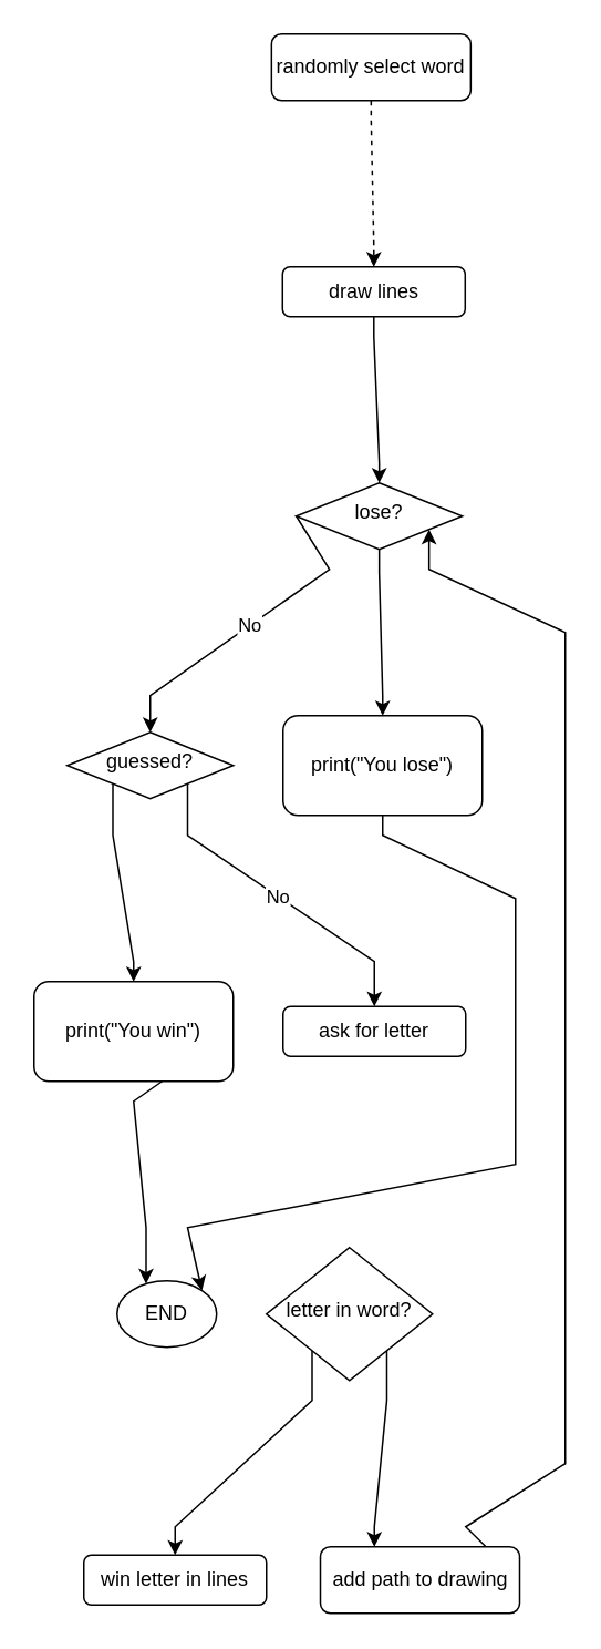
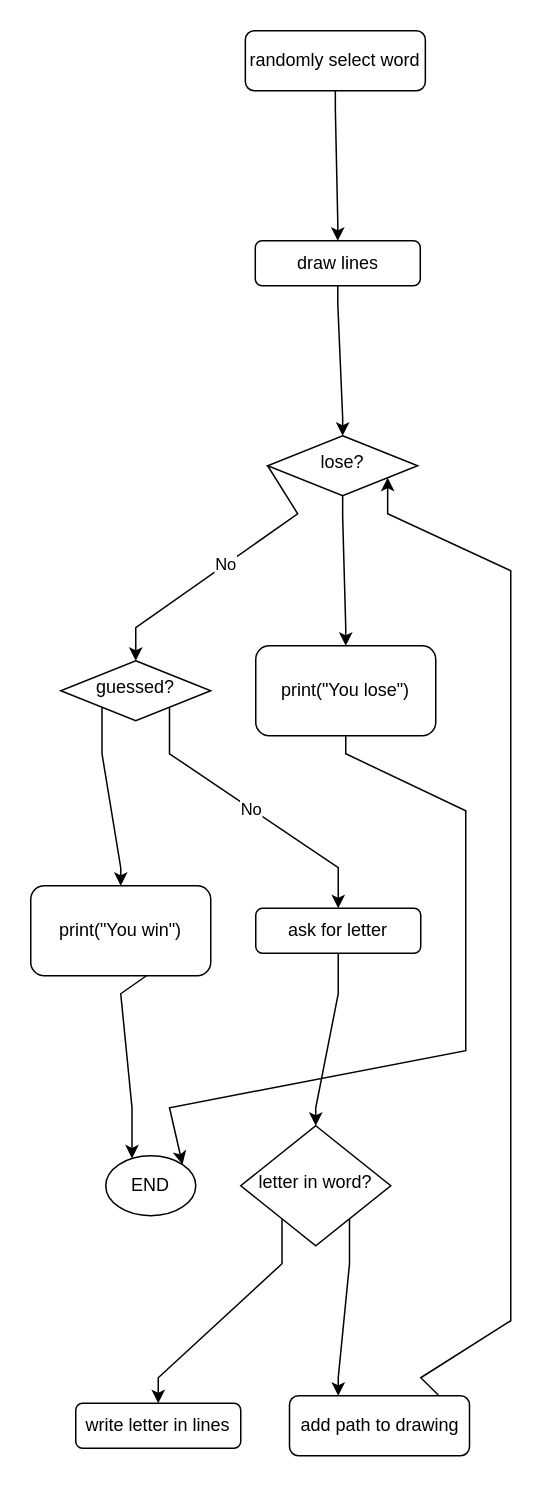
  <mxCell id="0" />
  <mxCell id="1" parent="0" />
  <mxCell id="2" value="" style="edgeStyle=orthogonalEdgeStyle;rounded=0;orthogonalLoop=1;jettySize=auto;html=1;noEdgeStyle=1;orthogonal=1;" edge="1" parent="1" source="4" target="6"><mxGeometry relative="1" as="geometry"><Array as="points"><mxPoint x="232.5" y="842" /><mxPoint x="225" y="918" /></Array></mxGeometry></mxCell>
  <mxCell id="3" value="" style="edgeStyle=orthogonalEdgeStyle;rounded=0;orthogonalLoop=1;jettySize=auto;html=1;noEdgeStyle=1;orthogonal=1;" edge="1" parent="1" source="4" target="16"><mxGeometry relative="1" as="geometry"><Array as="points"><mxPoint x="187.5" y="842" /><mxPoint x="105" y="918" /></Array></mxGeometry></mxCell>
  <mxCell id="4" value="letter in word?" style="rhombus;whiteSpace=wrap;html=1;shadow=0;fontFamily=Helvetica;fontSize=12;align=center;strokeWidth=1;spacing=6;spacingTop=-4;" parent="1" vertex="1"><mxGeometry x="160" y="750" width="100" height="80" as="geometry" /></mxCell>
  <mxCell id="5" style="edgeStyle=orthogonalEdgeStyle;rounded=0;orthogonalLoop=1;jettySize=auto;html=1;exitX=1;exitY=0.5;exitDx=0;exitDy=0;noEdgeStyle=1;orthogonal=1;" edge="1" parent="1" source="6" target="9"><mxGeometry relative="1" as="geometry"><mxPoint x="830" y="-90" as="targetPoint" /><Array as="points"><mxPoint x="280" y="918" /><mxPoint x="340" y="880" /><mxPoint x="340" y="700" /><mxPoint x="340" y="700" /><mxPoint x="340" y="540" /><mxPoint x="340" y="540" /><mxPoint x="340" y="380" /><mxPoint x="257.945" y="342" /></Array></mxGeometry></mxCell>
  <mxCell id="6" value="add path to drawing" style="rounded=1;whiteSpace=wrap;html=1;fontSize=12;glass=0;strokeWidth=1;shadow=0;" parent="1" vertex="1"><mxGeometry x="192.5" y="930" width="120" height="40" as="geometry" /></mxCell>
  <mxCell id="7" value="No" style="edgeStyle=orthogonalEdgeStyle;rounded=0;orthogonalLoop=1;jettySize=auto;html=1;exitX=0;exitY=0.5;exitDx=0;exitDy=0;entryX=0.5;entryY=0;entryDx=0;entryDy=0;noEdgeStyle=1;orthogonal=1;" edge="1" parent="1" source="9" target="22"><mxGeometry relative="1" as="geometry"><mxPoint x="400" y="30" as="targetPoint" /><Array as="points"><mxPoint x="197.945" y="342" /><mxPoint x="90" y="418" /></Array></mxGeometry></mxCell>
  <mxCell id="8" value="" style="edgeStyle=orthogonalEdgeStyle;rounded=0;orthogonalLoop=1;jettySize=auto;html=1;noEdgeStyle=1;orthogonal=1;" edge="1" parent="1" source="9" target="19"><mxGeometry relative="1" as="geometry"><Array as="points"><mxPoint x="227.945" y="344" /><mxPoint x="230" y="418" /></Array></mxGeometry></mxCell>
  <mxCell id="9" value="lose?" style="rhombus;whiteSpace=wrap;html=1;shadow=0;fontFamily=Helvetica;fontSize=12;align=center;strokeWidth=1;spacing=6;spacingTop=-4;" parent="1" vertex="1"><mxGeometry x="177.945" y="290" width="100" height="40" as="geometry" /></mxCell>
+ <mxCell id="10" value="" style="edgeStyle=orthogonalEdgeStyle;rounded=0;orthogonalLoop=1;jettySize=auto;html=1;noEdgeStyle=1;orthogonal=1;" edge="1" parent="1" source="11" target="4"><mxGeometry relative="1" as="geometry"><Array as="points"><mxPoint x="225" y="662" /><mxPoint x="210" y="738" /></Array></mxGeometry></mxCell>
  <mxCell id="11" value="ask for letter" style="rounded=1;whiteSpace=wrap;html=1;" vertex="1" parent="1"><mxGeometry x="170" y="605" width="110" height="30" as="geometry" /></mxCell>
- <mxCell id="12" value="" style="edgeStyle=orthogonalEdgeStyle;rounded=0;orthogonalLoop=1;jettySize=auto;html=1;noEdgeStyle=1;orthogonal=1;dashed=1;" edge="1" parent="1" source="13" target="15"><mxGeometry relative="1" as="geometry"><Array as="points"><mxPoint x="223.057" y="72" /><mxPoint x="224.686" y="148" /></Array></mxGeometry></mxCell>
+ <mxCell id="12" value="" style="edgeStyle=orthogonalEdgeStyle;rounded=0;orthogonalLoop=1;jettySize=auto;html=1;noEdgeStyle=1;orthogonal=1;" edge="1" parent="1" source="13" target="15"><mxGeometry relative="1" as="geometry"><Array as="points"><mxPoint x="223.057" y="72" /><mxPoint x="224.686" y="148" /></Array></mxGeometry></mxCell>
  <mxCell id="13" value="randomly select word" style="rounded=1;whiteSpace=wrap;html=1;" vertex="1" parent="1"><mxGeometry x="163.057" y="20" width="120" height="40" as="geometry" /></mxCell>
  <mxCell id="14" value="" style="edgeStyle=orthogonalEdgeStyle;rounded=0;orthogonalLoop=1;jettySize=auto;html=1;noEdgeStyle=1;orthogonal=1;" edge="1" parent="1" source="15" target="9"><mxGeometry relative="1" as="geometry"><Array as="points"><mxPoint x="224.686" y="202" /><mxPoint x="227.945" y="278" /></Array></mxGeometry></mxCell>
  <mxCell id="15" value="draw lines" style="rounded=1;whiteSpace=wrap;html=1;" vertex="1" parent="1"><mxGeometry x="169.686" y="160" width="110" height="30" as="geometry" /></mxCell>
- <mxCell id="16" value="win letter in lines" style="rounded=1;whiteSpace=wrap;html=1;" vertex="1" parent="1"><mxGeometry x="50" y="935" width="110" height="30" as="geometry" /></mxCell>
+ <mxCell id="16" value="write letter in lines" style="rounded=1;whiteSpace=wrap;html=1;" vertex="1" parent="1"><mxGeometry x="50" y="935" width="110" height="30" as="geometry" /></mxCell>
  <mxCell id="17" value="END" style="ellipse;whiteSpace=wrap;html=1;" vertex="1" parent="1"><mxGeometry x="70" y="770" width="60" height="40" as="geometry" /></mxCell>
  <mxCell id="18" style="edgeStyle=orthogonalEdgeStyle;rounded=0;orthogonalLoop=1;jettySize=auto;html=1;exitX=0.5;exitY=1;exitDx=0;exitDy=0;noEdgeStyle=1;orthogonal=1;entryX=1;entryY=0;entryDx=0;entryDy=0;" edge="1" parent="1" source="19" target="17"><mxGeometry relative="1" as="geometry"><Array as="points"><mxPoint x="230" y="502" /><mxPoint x="310" y="540" /><mxPoint x="310" y="700" /><mxPoint x="112.5" y="738" /></Array></mxGeometry></mxCell>
  <mxCell id="19" value="print(&quot;You lose&quot;)" style="rounded=1;whiteSpace=wrap;html=1;" vertex="1" parent="1"><mxGeometry x="170" y="430" width="120" height="60" as="geometry" /></mxCell>
  <mxCell id="20" value="" style="edgeStyle=orthogonalEdgeStyle;rounded=0;orthogonalLoop=1;jettySize=auto;html=1;noEdgeStyle=1;orthogonal=1;" edge="1" parent="1" source="22" target="24"><mxGeometry relative="1" as="geometry"><Array as="points"><mxPoint x="67.5" y="502" /><mxPoint x="80" y="578" /></Array></mxGeometry></mxCell>
  <mxCell id="21" value="No" style="edgeStyle=orthogonalEdgeStyle;rounded=0;orthogonalLoop=1;jettySize=auto;html=1;noEdgeStyle=1;orthogonal=1;" edge="1" parent="1" source="22" target="11"><mxGeometry relative="1" as="geometry"><Array as="points"><mxPoint x="112.5" y="502" /><mxPoint x="225" y="578" /></Array></mxGeometry></mxCell>
  <mxCell id="22" value="guessed?" style="rhombus;whiteSpace=wrap;html=1;shadow=0;fontFamily=Helvetica;fontSize=12;align=center;strokeWidth=1;spacing=6;spacingTop=-4;" vertex="1" parent="1"><mxGeometry x="40" y="440" width="100" height="40" as="geometry" /></mxCell>
  <mxCell id="23" style="edgeStyle=orthogonalEdgeStyle;rounded=0;orthogonalLoop=1;jettySize=auto;html=1;exitX=1;exitY=0.5;exitDx=0;exitDy=0;noEdgeStyle=1;orthogonal=1;" edge="1" parent="1" source="24" target="17"><mxGeometry relative="1" as="geometry"><Array as="points"><mxPoint x="80" y="662" /><mxPoint x="87.5" y="738" /></Array></mxGeometry></mxCell>
  <mxCell id="24" value="print(&quot;You win&quot;)" style="rounded=1;whiteSpace=wrap;html=1;" vertex="1" parent="1"><mxGeometry y="590" width="120" height="60" as="geometry" x="20" /></mxCell>
